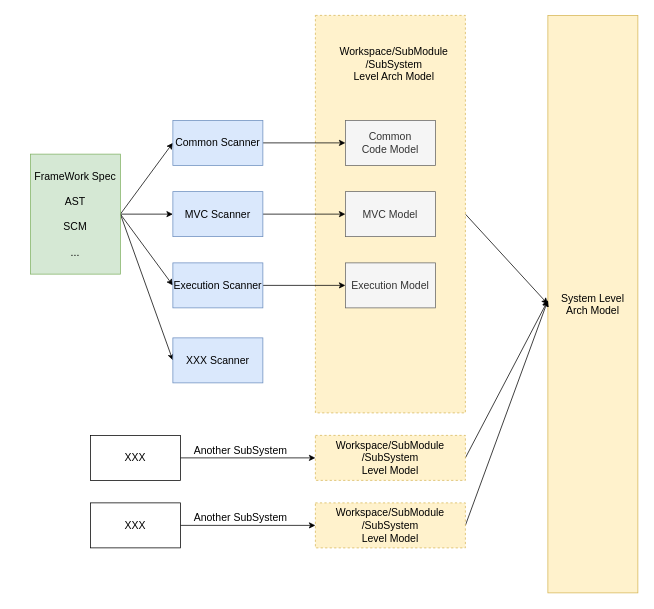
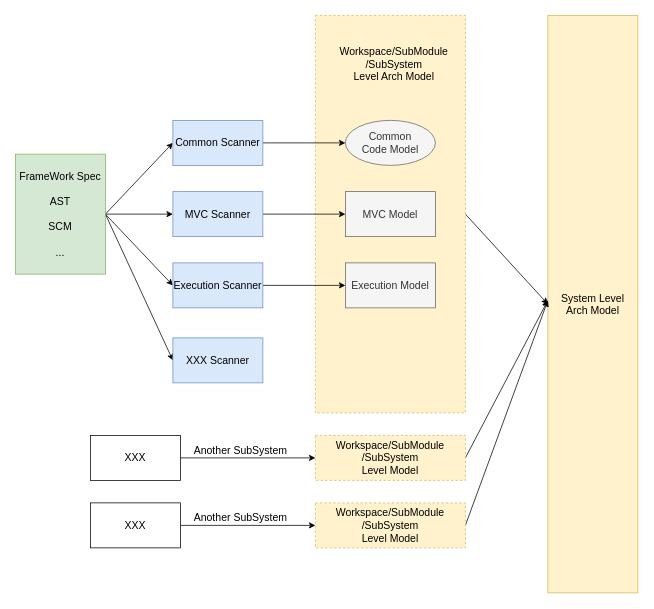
  <mxCell id="0" />
  <mxCell id="1" parent="0" />
  <mxCell id="2" style="edgeStyle=none;rounded=0;orthogonalLoop=1;jettySize=auto;html=1;exitX=1;exitY=0.5;exitDx=0;exitDy=0;entryX=0;entryY=0.5;entryDx=0;entryDy=0;fontSize=14;" edge="1" parent="1" source="3" target="21"><mxGeometry relative="1" as="geometry" /></mxCell>
  <mxCell id="3" value="" style="rounded=0;whiteSpace=wrap;html=1;dashed=1;fontSize=14;fillColor=#fff2cc;strokeColor=#d6b656;" vertex="1" parent="1"><mxGeometry x="420" y="20" width="200" height="530" as="geometry" /></mxCell>
  <mxCell id="4" style="rounded=0;orthogonalLoop=1;jettySize=auto;html=1;exitX=1;exitY=0.5;exitDx=0;exitDy=0;entryX=0;entryY=0.5;entryDx=0;entryDy=0;fontSize=14;" edge="1" parent="1" source="8" target="10"><mxGeometry relative="1" as="geometry" /></mxCell>
  <mxCell id="5" style="edgeStyle=none;rounded=0;orthogonalLoop=1;jettySize=auto;html=1;exitX=1;exitY=0.5;exitDx=0;exitDy=0;fontSize=14;" edge="1" parent="1" source="8" target="12"><mxGeometry relative="1" as="geometry" /></mxCell>
  <mxCell id="6" style="edgeStyle=none;rounded=0;orthogonalLoop=1;jettySize=auto;html=1;exitX=1;exitY=0.5;exitDx=0;exitDy=0;entryX=0;entryY=0.5;entryDx=0;entryDy=0;fontSize=14;" edge="1" parent="1" source="8" target="14"><mxGeometry relative="1" as="geometry" /></mxCell>
  <mxCell id="7" style="edgeStyle=none;rounded=0;orthogonalLoop=1;jettySize=auto;html=1;exitX=1;exitY=0.5;exitDx=0;exitDy=0;entryX=0;entryY=0.5;entryDx=0;entryDy=0;fontSize=14;" edge="1" parent="1" source="8" target="18"><mxGeometry relative="1" as="geometry"><mxPoint x="230" y="480" as="targetPoint" /></mxGeometry></mxCell>
- <mxCell id="8" value="FrameWork Spec&lt;br style=&quot;font-size: 14px;&quot;&gt;&lt;br style=&quot;font-size: 14px;&quot;&gt;AST&lt;br style=&quot;font-size: 14px;&quot;&gt;&lt;br style=&quot;font-size: 14px;&quot;&gt;SCM&lt;br&gt;&lt;br&gt;..." style="rounded=0;whiteSpace=wrap;html=1;fontSize=14;fillColor=#d5e8d4;strokeColor=#82b366;" vertex="1" parent="1"><mxGeometry x="40" y="205" width="120" height="160" as="geometry" /></mxCell>
+ <mxCell id="8" value="FrameWork Spec&lt;br style=&quot;font-size: 14px;&quot;&gt;&lt;br style=&quot;font-size: 14px;&quot;&gt;AST&lt;br style=&quot;font-size: 14px;&quot;&gt;&lt;br style=&quot;font-size: 14px;&quot;&gt;SCM&lt;br&gt;&lt;br&gt;..." style="rounded=0;whiteSpace=wrap;html=1;fontSize=14;fillColor=#d5e8d4;strokeColor=#82b366;" vertex="1" parent="1"><mxGeometry x="20" y="205" width="120" height="160" as="geometry" /></mxCell>
  <mxCell id="9" style="edgeStyle=none;rounded=0;orthogonalLoop=1;jettySize=auto;html=1;exitX=1;exitY=0.5;exitDx=0;exitDy=0;entryX=0;entryY=0.5;entryDx=0;entryDy=0;fontSize=14;" edge="1" parent="1" source="10" target="16"><mxGeometry relative="1" as="geometry"><mxPoint x="460" y="175" as="targetPoint" /></mxGeometry></mxCell>
  <mxCell id="10" value="Common Scanner" style="rounded=0;whiteSpace=wrap;html=1;fontSize=14;fillColor=#dae8fc;strokeColor=#6c8ebf;" vertex="1" parent="1"><mxGeometry x="230" y="160" width="120" height="60" as="geometry" /></mxCell>
  <mxCell id="11" style="edgeStyle=none;rounded=0;orthogonalLoop=1;jettySize=auto;html=1;exitX=1;exitY=0.5;exitDx=0;exitDy=0;fontSize=14;" edge="1" parent="1" source="12"><mxGeometry relative="1" as="geometry"><mxPoint x="460" y="285" as="targetPoint" /></mxGeometry></mxCell>
  <mxCell id="12" value="MVC Scanner" style="rounded=0;whiteSpace=wrap;html=1;fontSize=14;fillColor=#dae8fc;strokeColor=#6c8ebf;" vertex="1" parent="1"><mxGeometry x="230" y="255" width="120" height="60" as="geometry" /></mxCell>
  <mxCell id="13" style="edgeStyle=none;rounded=0;orthogonalLoop=1;jettySize=auto;html=1;exitX=1;exitY=0.5;exitDx=0;exitDy=0;fontSize=14;" edge="1" parent="1" source="14"><mxGeometry relative="1" as="geometry"><mxPoint x="460" y="380" as="targetPoint" /></mxGeometry></mxCell>
  <mxCell id="14" value="Execution Scanner" style="rounded=0;whiteSpace=wrap;html=1;fontSize=14;fillColor=#dae8fc;strokeColor=#6c8ebf;" vertex="1" parent="1"><mxGeometry x="230" y="350" width="120" height="60" as="geometry" /></mxCell>
  <mxCell id="15" value="MVC Model" style="rounded=0;whiteSpace=wrap;html=1;fontSize=14;fillColor=#f5f5f5;fontColor=#333333;strokeColor=#666666;" vertex="1" parent="1"><mxGeometry x="460" y="255" width="120" height="60" as="geometry" /></mxCell>
- <mxCell id="16" value="Common &lt;br style=&quot;font-size: 14px;&quot;&gt;Code Model" style="rounded=0;whiteSpace=wrap;html=1;fontSize=14;fillColor=#f5f5f5;fontColor=#333333;strokeColor=#666666;" vertex="1" parent="1"><mxGeometry x="460" y="160" width="120" height="60" as="geometry" /></mxCell>
+ <mxCell id="16" value="Common &lt;br style=&quot;font-size: 14px;&quot;&gt;Code Model" style="ellipse;whiteSpace=wrap;html=1;fontSize=14;fillColor=#f5f5f5;fontColor=#333333;strokeColor=#666666;" vertex="1" parent="1"><mxGeometry x="460" y="160" width="120" height="60" as="geometry" /></mxCell>
  <mxCell id="17" value="Execution Model" style="rounded=0;whiteSpace=wrap;html=1;fontSize=14;fillColor=#f5f5f5;fontColor=#333333;strokeColor=#666666;" vertex="1" parent="1"><mxGeometry x="460" y="350" width="120" height="60" as="geometry" /></mxCell>
  <mxCell id="18" value="XXX Scanner" style="rounded=0;whiteSpace=wrap;html=1;fontSize=14;fillColor=#dae8fc;strokeColor=#6c8ebf;" vertex="1" parent="1"><mxGeometry x="230" y="450" width="120" height="60" as="geometry" /></mxCell>
  <mxCell id="19" value="Workspace/SubModule&lt;br style=&quot;font-size: 14px;&quot;&gt;/SubSystem&lt;br style=&quot;font-size: 14px;&quot;&gt;Level Arch Model" style="text;html=1;strokeColor=none;fillColor=none;align=center;verticalAlign=middle;whiteSpace=wrap;rounded=0;dashed=1;fontSize=14;" vertex="1" parent="1"><mxGeometry x="450" y="70" width="150" height="30" as="geometry" /></mxCell>
  <mxCell id="20" style="edgeStyle=none;rounded=0;orthogonalLoop=1;jettySize=auto;html=1;exitX=0.5;exitY=1;exitDx=0;exitDy=0;fontSize=14;" edge="1" parent="1" source="3" target="3"><mxGeometry relative="1" as="geometry" /></mxCell>
  <mxCell id="21" value="System Level&lt;br style=&quot;font-size: 14px;&quot;&gt;Arch Model" style="rounded=0;whiteSpace=wrap;html=1;fontSize=14;fillColor=#fff2cc;strokeColor=#d6b656;" vertex="1" parent="1"><mxGeometry x="730" y="20" width="120" height="770" as="geometry" /></mxCell>
  <mxCell id="22" style="edgeStyle=none;rounded=0;orthogonalLoop=1;jettySize=auto;html=1;exitX=1;exitY=0.5;exitDx=0;exitDy=0;fontSize=14;" edge="1" parent="1" source="24"><mxGeometry relative="1" as="geometry"><mxPoint x="730" y="400" as="targetPoint" /></mxGeometry></mxCell>
  <mxCell id="23" style="edgeStyle=none;rounded=0;orthogonalLoop=1;jettySize=auto;html=1;exitX=0;exitY=0.5;exitDx=0;exitDy=0;startArrow=classic;startFill=1;endArrow=none;endFill=0;fontSize=14;" edge="1" parent="1" source="24"><mxGeometry relative="1" as="geometry"><mxPoint x="240" y="610" as="targetPoint" /></mxGeometry></mxCell>
  <mxCell id="24" value="&lt;div style=&quot;font-size: 14px;&quot;&gt;Workspace/SubModule&lt;/div&gt;&lt;div style=&quot;font-size: 14px;&quot;&gt;/SubSystem&lt;/div&gt;&lt;div style=&quot;font-size: 14px;&quot;&gt;Level Model&lt;/div&gt;" style="rounded=0;whiteSpace=wrap;html=1;dashed=1;fontSize=14;fillColor=#fff2cc;strokeColor=#d6b656;" vertex="1" parent="1"><mxGeometry x="420" y="580" width="200" height="60" as="geometry" /></mxCell>
  <mxCell id="25" style="edgeStyle=none;rounded=0;orthogonalLoop=1;jettySize=auto;html=1;exitX=1;exitY=0.5;exitDx=0;exitDy=0;fontSize=14;" edge="1" parent="1" source="27"><mxGeometry relative="1" as="geometry"><mxPoint x="730" y="400" as="targetPoint" /></mxGeometry></mxCell>
  <mxCell id="26" style="edgeStyle=none;rounded=0;orthogonalLoop=1;jettySize=auto;html=1;exitX=0;exitY=0.5;exitDx=0;exitDy=0;startArrow=classic;startFill=1;endArrow=none;endFill=0;fontSize=14;" edge="1" parent="1" source="27"><mxGeometry relative="1" as="geometry"><mxPoint x="240" y="700" as="targetPoint" /></mxGeometry></mxCell>
  <mxCell id="27" value="&lt;div style=&quot;font-size: 14px;&quot;&gt;Workspace/SubModule&lt;/div&gt;&lt;div style=&quot;font-size: 14px;&quot;&gt;/SubSystem&lt;/div&gt;&lt;div style=&quot;font-size: 14px;&quot;&gt;Level Model&lt;/div&gt;" style="rounded=0;whiteSpace=wrap;html=1;dashed=1;fontSize=14;fillColor=#fff2cc;strokeColor=#d6b656;" vertex="1" parent="1"><mxGeometry x="420" y="670" width="200" height="60" as="geometry" /></mxCell>
  <mxCell id="28" value="Another SubSystem" style="text;html=1;align=center;verticalAlign=middle;resizable=0;points=[];autosize=1;strokeColor=none;fillColor=none;fontSize=14;" vertex="1" parent="1"><mxGeometry x="250" y="590" width="140" height="20" as="geometry" /></mxCell>
  <mxCell id="29" value="Another SubSystem" style="text;html=1;align=center;verticalAlign=middle;resizable=0;points=[];autosize=1;strokeColor=none;fillColor=none;fontSize=14;" vertex="1" parent="1"><mxGeometry x="250" y="680" width="140" height="20" as="geometry" /></mxCell>
  <mxCell id="30" value="XXX" style="rounded=0;whiteSpace=wrap;html=1;fontSize=14;" vertex="1" parent="1"><mxGeometry x="120" y="580" width="120" height="60" as="geometry" /></mxCell>
  <mxCell id="31" value="XXX" style="rounded=0;whiteSpace=wrap;html=1;fontSize=14;" vertex="1" parent="1"><mxGeometry x="120" y="670" width="120" height="60" as="geometry" /></mxCell>
